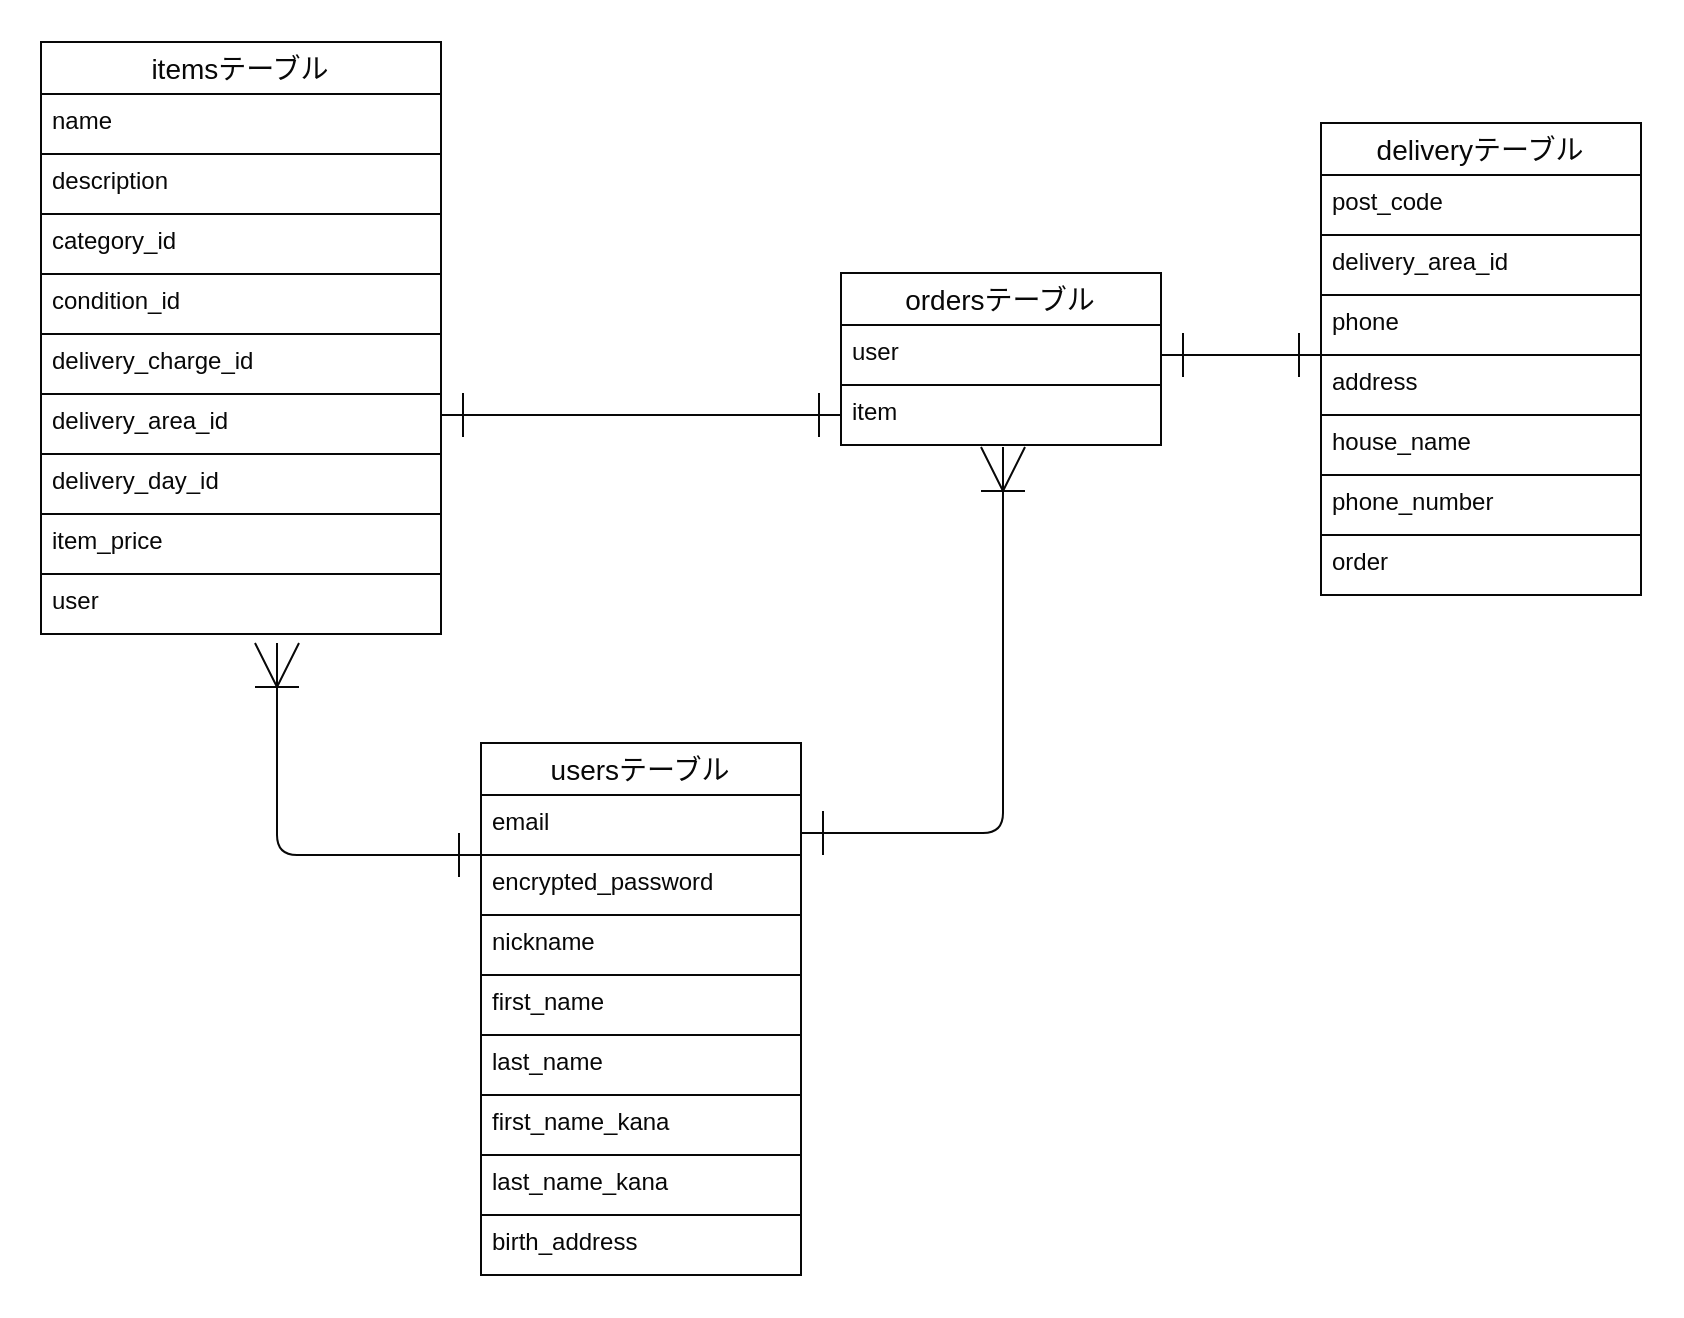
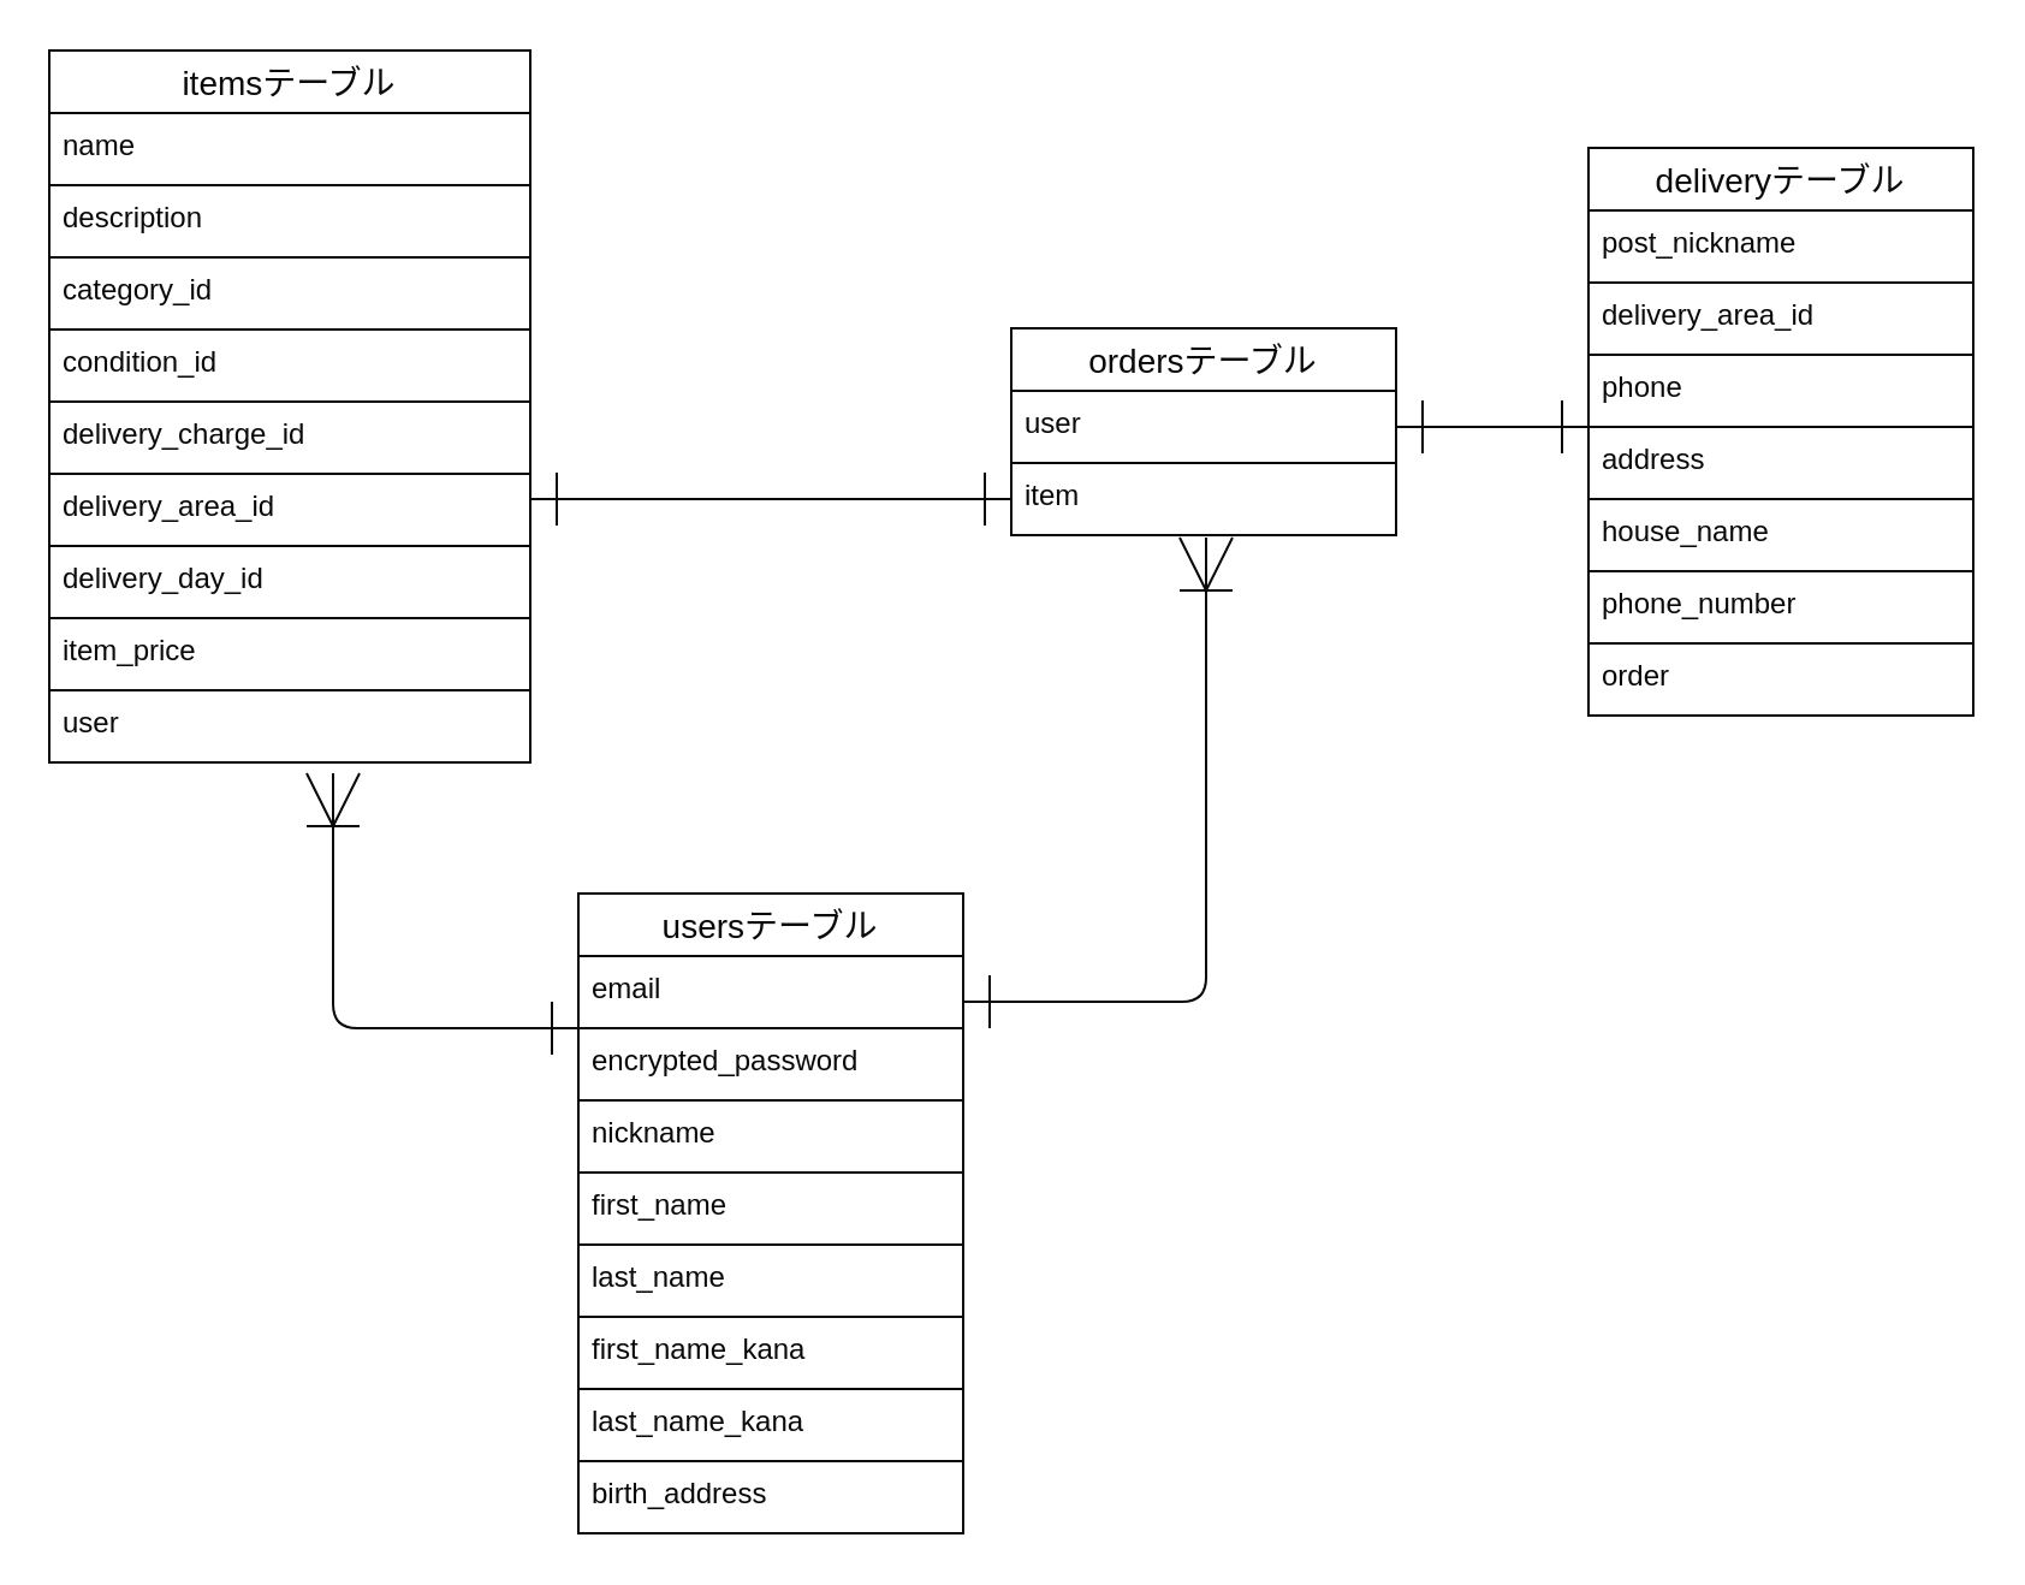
  <mxCell id="0" />
  <mxCell id="1" parent="0" />
  <mxCell id="2" value="ordersテーブル" style="swimlane;fontStyle=0;childLayout=stackLayout;horizontal=1;startSize=26;horizontalStack=0;resizeParent=1;resizeParentMax=0;resizeLast=0;collapsible=1;marginBottom=0;align=center;fontSize=14;strokeColor=#080808;fillColor=#FFFFFF;labelBackgroundColor=none;fontColor=#080808;" parent="1" vertex="1"><mxGeometry x="420" y="136" width="160" height="86" as="geometry" /></mxCell>
  <mxCell id="3" value="user" style="text;strokeColor=#080808;fillColor=#FFFFFF;spacingLeft=4;spacingRight=4;overflow=hidden;rotatable=0;points=[[0,0.5],[1,0.5]];portConstraint=eastwest;fontSize=12;labelBackgroundColor=none;fontColor=#080808;" parent="2" vertex="1"><mxGeometry y="26" width="160" height="30" as="geometry" /></mxCell>
  <mxCell id="4" value="item" style="text;strokeColor=#080808;fillColor=#FFFFFF;spacingLeft=4;spacingRight=4;overflow=hidden;rotatable=0;points=[[0,0.5],[1,0.5]];portConstraint=eastwest;fontSize=12;labelBackgroundColor=none;fontColor=#080808;" parent="2" vertex="1"><mxGeometry y="56" width="160" height="30" as="geometry" /></mxCell>
  <mxCell id="5" style="edgeStyle=none;html=1;exitX=1;exitY=0.5;exitDx=0;exitDy=0;entryX=0;entryY=0.5;entryDx=0;entryDy=0;endArrow=ERone;endFill=0;startArrow=ERone;startFill=0;strokeWidth=1;endSize=20;startSize=20;strokeColor=#080808;fillColor=#FFFFFF;labelBackgroundColor=none;fontColor=#080808;" parent="1" target="4" edge="1"><mxGeometry relative="1" as="geometry"><mxPoint x="220" y="207" as="sourcePoint" /></mxGeometry></mxCell>
  <mxCell id="6" style="edgeStyle=elbowEdgeStyle;html=1;startArrow=ERone;startFill=0;endArrow=ERoneToMany;endFill=0;startSize=20;endSize=20;strokeWidth=1;strokeColor=#080808;fillColor=#FFFFFF;labelBackgroundColor=none;fontColor=#080808;" parent="1" edge="1"><mxGeometry relative="1" as="geometry"><mxPoint x="138" y="321" as="targetPoint" /><mxPoint x="240" y="427" as="sourcePoint" /><Array as="points"><mxPoint x="138" y="356" /></Array></mxGeometry></mxCell>
  <mxCell id="7" style="edgeStyle=elbowEdgeStyle;html=1;exitX=1;exitY=0.5;exitDx=0;exitDy=0;startArrow=ERone;startFill=0;endArrow=ERoneToMany;endFill=0;startSize=20;endSize=20;strokeWidth=1;strokeColor=#080808;fillColor=#FFFFFF;labelBackgroundColor=none;fontColor=#080808;" parent="1" edge="1"><mxGeometry relative="1" as="geometry"><mxPoint x="400" y="416" as="sourcePoint" /><mxPoint x="501" y="223" as="targetPoint" /><Array as="points"><mxPoint x="501" y="346" /></Array></mxGeometry></mxCell>
  <mxCell id="8" style="edgeStyle=none;html=1;exitX=1;exitY=0.5;exitDx=0;exitDy=0;startArrow=ERone;startFill=0;endArrow=ERone;endFill=0;startSize=20;endSize=20;strokeColor=#080808;fillColor=#FFFFFF;labelBackgroundColor=none;fontColor=#080808;" parent="1" source="3" edge="1"><mxGeometry relative="1" as="geometry"><mxPoint x="660" y="177" as="targetPoint" /></mxGeometry></mxCell>
  <mxCell id="9" value="usersテーブル" style="swimlane;fontStyle=0;childLayout=stackLayout;horizontal=1;startSize=26;horizontalStack=0;resizeParent=1;resizeParentMax=0;resizeLast=0;collapsible=1;marginBottom=0;align=center;fontSize=14;strokeColor=#080808;fillColor=#FFFFFF;labelBackgroundColor=none;fontColor=#080808;" parent="1" vertex="1"><mxGeometry x="240" y="371" width="160" height="266" as="geometry" /></mxCell>
  <mxCell id="10" value="email" style="text;strokeColor=#080808;fillColor=#FFFFFF;spacingLeft=4;spacingRight=4;overflow=hidden;rotatable=0;points=[[0,0.5],[1,0.5]];portConstraint=eastwest;fontSize=12;labelBackgroundColor=none;fontColor=#080808;" parent="9" vertex="1"><mxGeometry y="26" width="160" height="30" as="geometry" /></mxCell>
  <mxCell id="11" value="encrypted_password" style="text;strokeColor=#080808;fillColor=#FFFFFF;spacingLeft=4;spacingRight=4;overflow=hidden;rotatable=0;points=[[0,0.5],[1,0.5]];portConstraint=eastwest;fontSize=12;labelBackgroundColor=none;fontColor=#080808;" parent="9" vertex="1"><mxGeometry y="56" width="160" height="30" as="geometry" /></mxCell>
  <mxCell id="12" value="nickname" style="text;strokeColor=#080808;fillColor=#FFFFFF;spacingLeft=4;spacingRight=4;overflow=hidden;rotatable=0;points=[[0,0.5],[1,0.5]];portConstraint=eastwest;fontSize=12;labelBackgroundColor=none;fontColor=#080808;" parent="9" vertex="1"><mxGeometry y="86" width="160" height="30" as="geometry" /></mxCell>
  <mxCell id="13" value="first_name" style="text;strokeColor=#080808;fillColor=#FFFFFF;spacingLeft=4;spacingRight=4;overflow=hidden;rotatable=0;points=[[0,0.5],[1,0.5]];portConstraint=eastwest;fontSize=12;labelBackgroundColor=none;fontColor=#080808;" parent="9" vertex="1"><mxGeometry y="116" width="160" height="30" as="geometry" /></mxCell>
  <mxCell id="14" value="last_name" style="text;strokeColor=#080808;fillColor=#FFFFFF;spacingLeft=4;spacingRight=4;overflow=hidden;rotatable=0;points=[[0,0.5],[1,0.5]];portConstraint=eastwest;fontSize=12;labelBackgroundColor=none;fontColor=#080808;" parent="9" vertex="1"><mxGeometry y="146" width="160" height="30" as="geometry" /></mxCell>
  <mxCell id="15" value="first_name_kana" style="text;strokeColor=#080808;fillColor=#FFFFFF;spacingLeft=4;spacingRight=4;overflow=hidden;rotatable=0;points=[[0,0.5],[1,0.5]];portConstraint=eastwest;fontSize=12;labelBackgroundColor=none;fontColor=#080808;" parent="9" vertex="1"><mxGeometry y="176" width="160" height="30" as="geometry" /></mxCell>
  <mxCell id="16" value="last_name_kana" style="text;strokeColor=#080808;fillColor=#FFFFFF;spacingLeft=4;spacingRight=4;overflow=hidden;rotatable=0;points=[[0,0.5],[1,0.5]];portConstraint=eastwest;fontSize=12;labelBackgroundColor=none;fontColor=#080808;" parent="9" vertex="1"><mxGeometry y="206" width="160" height="30" as="geometry" /></mxCell>
  <mxCell id="17" value="birth_address" style="text;strokeColor=#080808;fillColor=#FFFFFF;spacingLeft=4;spacingRight=4;overflow=hidden;rotatable=0;points=[[0,0.5],[1,0.5]];portConstraint=eastwest;fontSize=12;labelBackgroundColor=none;fontColor=#080808;" parent="9" vertex="1"><mxGeometry y="236" width="160" height="30" as="geometry" /></mxCell>
  <mxCell id="18" value="itemsテーブル" style="swimlane;fontStyle=0;childLayout=stackLayout;horizontal=1;startSize=26;horizontalStack=0;resizeParent=1;resizeParentMax=0;resizeLast=0;collapsible=1;marginBottom=0;align=center;fontSize=14;strokeColor=#080808;fillColor=#FFFFFF;labelBackgroundColor=none;fontColor=#080808;" parent="1" vertex="1"><mxGeometry x="20" y="20.5" width="200" height="296" as="geometry" /></mxCell>
  <mxCell id="19" value="name" style="text;strokeColor=#080808;fillColor=#FFFFFF;spacingLeft=4;spacingRight=4;overflow=hidden;rotatable=0;points=[[0,0.5],[1,0.5]];portConstraint=eastwest;fontSize=12;labelBackgroundColor=none;fontColor=#080808;" parent="18" vertex="1"><mxGeometry y="26" width="200" height="30" as="geometry" /></mxCell>
  <mxCell id="20" value="description" style="text;strokeColor=#080808;fillColor=#FFFFFF;spacingLeft=4;spacingRight=4;overflow=hidden;rotatable=0;points=[[0,0.5],[1,0.5]];portConstraint=eastwest;fontSize=12;labelBackgroundColor=none;fontColor=#080808;" parent="18" vertex="1"><mxGeometry y="56" width="200" height="30" as="geometry" /></mxCell>
  <mxCell id="21" value="category_id" style="text;strokeColor=#080808;fillColor=#FFFFFF;spacingLeft=4;spacingRight=4;overflow=hidden;rotatable=0;points=[[0,0.5],[1,0.5]];portConstraint=eastwest;fontSize=12;labelBackgroundColor=none;fontColor=#080808;" parent="18" vertex="1"><mxGeometry y="86" width="200" height="30" as="geometry" /></mxCell>
  <mxCell id="22" value="condition_id" style="text;strokeColor=#080808;fillColor=#FFFFFF;spacingLeft=4;spacingRight=4;overflow=hidden;rotatable=0;points=[[0,0.5],[1,0.5]];portConstraint=eastwest;fontSize=12;labelBackgroundColor=none;fontColor=#080808;" parent="18" vertex="1"><mxGeometry y="116" width="200" height="30" as="geometry" /></mxCell>
  <mxCell id="23" value="delivery_charge_id" style="text;strokeColor=#080808;fillColor=#FFFFFF;spacingLeft=4;spacingRight=4;overflow=hidden;rotatable=0;points=[[0,0.5],[1,0.5]];portConstraint=eastwest;fontSize=12;labelBackgroundColor=none;fontColor=#080808;" parent="18" vertex="1"><mxGeometry y="146" width="200" height="30" as="geometry" /></mxCell>
  <mxCell id="24" value="delivery_area_id" style="text;strokeColor=#080808;fillColor=#FFFFFF;spacingLeft=4;spacingRight=4;overflow=hidden;rotatable=0;points=[[0,0.5],[1,0.5]];portConstraint=eastwest;fontSize=12;labelBackgroundColor=none;fontColor=#080808;" parent="18" vertex="1"><mxGeometry y="176" width="200" height="30" as="geometry" /></mxCell>
  <mxCell id="25" value="delivery_day_id" style="text;strokeColor=#080808;fillColor=#FFFFFF;spacingLeft=4;spacingRight=4;overflow=hidden;rotatable=0;points=[[0,0.5],[1,0.5]];portConstraint=eastwest;fontSize=12;labelBackgroundColor=none;fontColor=#080808;" parent="18" vertex="1"><mxGeometry y="206" width="200" height="30" as="geometry" /></mxCell>
  <mxCell id="26" value="item_price" style="text;strokeColor=#080808;fillColor=#FFFFFF;spacingLeft=4;spacingRight=4;overflow=hidden;rotatable=0;points=[[0,0.5],[1,0.5]];portConstraint=eastwest;fontSize=12;labelBackgroundColor=none;fontColor=#080808;" parent="18" vertex="1"><mxGeometry y="236" width="200" height="30" as="geometry" /></mxCell>
  <mxCell id="27" value="user" style="text;strokeColor=#080808;fillColor=#FFFFFF;spacingLeft=4;spacingRight=4;overflow=hidden;rotatable=0;points=[[0,0.5],[1,0.5]];portConstraint=eastwest;fontSize=12;labelBackgroundColor=none;fontColor=#080808;" parent="18" vertex="1"><mxGeometry y="266" width="200" height="30" as="geometry" /></mxCell>
  <mxCell id="28" value="deliveryテーブル" style="swimlane;fontStyle=0;childLayout=stackLayout;horizontal=1;startSize=26;horizontalStack=0;resizeParent=1;resizeParentMax=0;resizeLast=0;collapsible=1;marginBottom=0;align=center;fontSize=14;strokeColor=#080808;fillColor=#FFFFFF;labelBackgroundColor=none;fontColor=#080808;" parent="1" vertex="1"><mxGeometry x="660" y="61" width="160" height="236" as="geometry" /></mxCell>
- <mxCell id="29" value="post_code" style="text;strokeColor=#080808;fillColor=#FFFFFF;spacingLeft=4;spacingRight=4;overflow=hidden;rotatable=0;points=[[0,0.5],[1,0.5]];portConstraint=eastwest;fontSize=12;labelBackgroundColor=none;fontColor=#080808;" parent="28" vertex="1"><mxGeometry y="26" width="160" height="30" as="geometry" /></mxCell>
+ <mxCell id="29" value="post_nickname" style="text;strokeColor=#080808;fillColor=#FFFFFF;spacingLeft=4;spacingRight=4;overflow=hidden;rotatable=0;points=[[0,0.5],[1,0.5]];portConstraint=eastwest;fontSize=12;labelBackgroundColor=none;fontColor=#080808;" parent="28" vertex="1"><mxGeometry y="26" width="160" height="30" as="geometry" /></mxCell>
  <mxCell id="30" value="delivery_area_id" style="text;strokeColor=#080808;fillColor=#FFFFFF;spacingLeft=4;spacingRight=4;overflow=hidden;rotatable=0;points=[[0,0.5],[1,0.5]];portConstraint=eastwest;fontSize=12;labelBackgroundColor=none;fontColor=#080808;" parent="28" vertex="1"><mxGeometry y="56" width="160" height="30" as="geometry" /></mxCell>
  <mxCell id="31" value="phone" style="text;strokeColor=#080808;fillColor=#FFFFFF;spacingLeft=4;spacingRight=4;overflow=hidden;rotatable=0;points=[[0,0.5],[1,0.5]];portConstraint=eastwest;fontSize=12;labelBackgroundColor=none;fontColor=#080808;" parent="28" vertex="1"><mxGeometry y="86" width="160" height="30" as="geometry" /></mxCell>
  <mxCell id="32" value="address" style="text;strokeColor=#080808;fillColor=#FFFFFF;spacingLeft=4;spacingRight=4;overflow=hidden;rotatable=0;points=[[0,0.5],[1,0.5]];portConstraint=eastwest;fontSize=12;labelBackgroundColor=none;fontColor=#080808;" parent="28" vertex="1"><mxGeometry y="116" width="160" height="30" as="geometry" /></mxCell>
  <mxCell id="33" value="house_name" style="text;strokeColor=#080808;fillColor=#FFFFFF;spacingLeft=4;spacingRight=4;overflow=hidden;rotatable=0;points=[[0,0.5],[1,0.5]];portConstraint=eastwest;fontSize=12;labelBackgroundColor=none;fontColor=#080808;" parent="28" vertex="1"><mxGeometry y="146" width="160" height="30" as="geometry" /></mxCell>
  <mxCell id="34" value="phone_number" style="text;strokeColor=#080808;fillColor=#FFFFFF;spacingLeft=4;spacingRight=4;overflow=hidden;rotatable=0;points=[[0,0.5],[1,0.5]];portConstraint=eastwest;fontSize=12;labelBackgroundColor=none;fontColor=#080808;" parent="28" vertex="1"><mxGeometry y="176" width="160" height="30" as="geometry" /></mxCell>
  <mxCell id="35" value="order" style="text;strokeColor=#080808;fillColor=#FFFFFF;spacingLeft=4;spacingRight=4;overflow=hidden;rotatable=0;points=[[0,0.5],[1,0.5]];portConstraint=eastwest;fontSize=12;labelBackgroundColor=none;fontColor=#080808;" parent="28" vertex="1"><mxGeometry y="206" width="160" height="30" as="geometry" /></mxCell>
